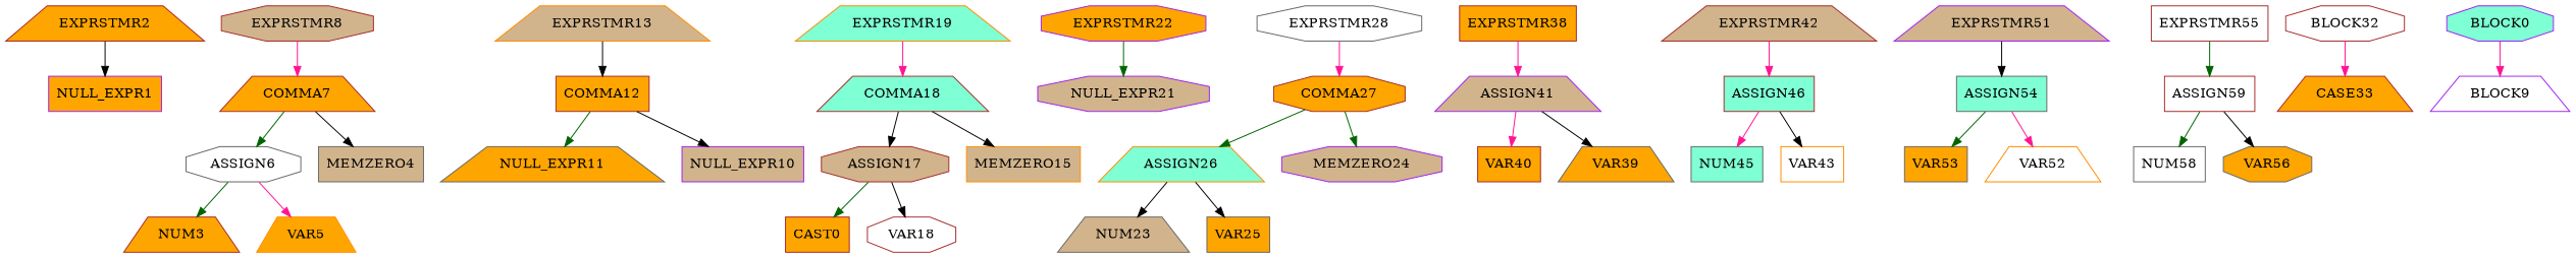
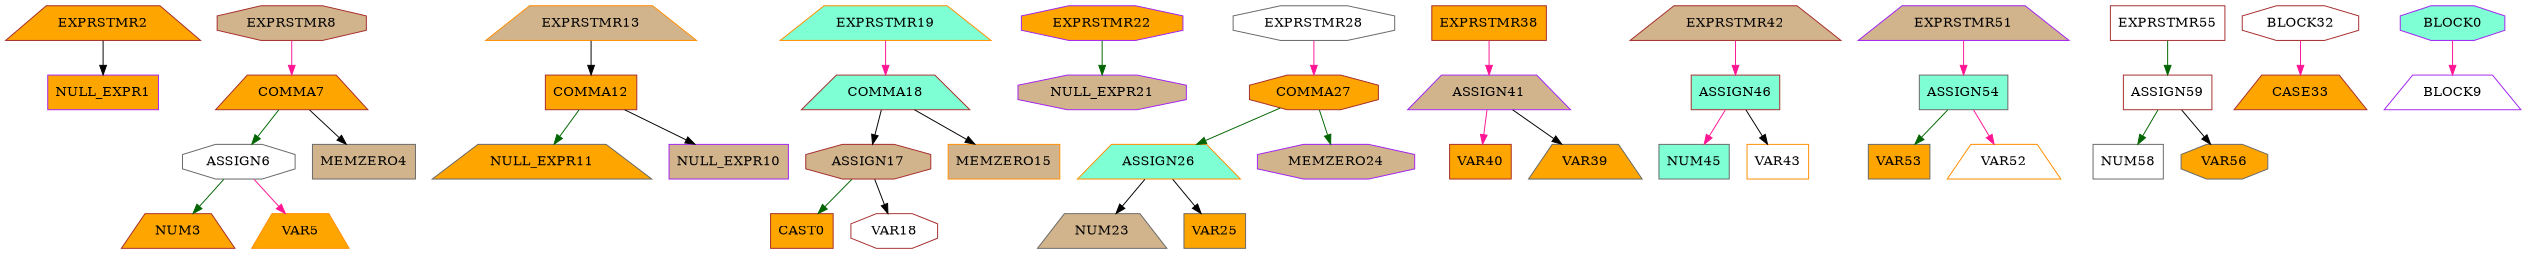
  digraph {
    node [color=brown fillcolor=orange shape=box style=filled]
    edge [color=black]
    NULL_EXPR1 [color=purple]
    EXPRSTMR2 [shape=trapezium]
    ASSIGN6 [color=gray40 fillcolor=white shape=octagon]
    NUM3 [shape=trapezium]
    VAR5 [color=darkorange shape=trapezium]
    COMMA7 [shape=trapezium]
    MEMZERO4 [color=gray40 fillcolor=tan]
    EXPRSTMR8 [fillcolor=tan shape=octagon]
    COMMA12
    NULL_EXPR11 [color=gray40 shape=trapezium]
    NULL_EXPR10 [color=purple fillcolor=tan]
    EXPRSTMR13 [color=darkorange fillcolor=tan shape=trapezium]
    ASSIGN17 [fillcolor=tan shape=octagon]
    CAST0
    n15 [fillcolor=white label=VAR18 shape=octagon]
    COMMA18 [fillcolor=aquamarine shape=trapezium]
    MEMZERO15 [color=darkorange fillcolor=tan]
    EXPRSTMR19 [color=darkorange fillcolor=aquamarine shape=trapezium]
    EXPRSTMR22 [color=purple shape=octagon]
    NULL_EXPR21 [color=purple fillcolor=tan shape=octagon]
    ASSIGN26 [color=darkorange fillcolor=aquamarine shape=trapezium]
    NUM23 [color=gray40 fillcolor=tan shape=trapezium]
    VAR25 [color=gray40]
    COMMA27 [shape=octagon]
    MEMZERO24 [color=purple fillcolor=tan shape=octagon]
    EXPRSTMR28 [color=gray40 fillcolor=white shape=octagon]
    ASSIGN41 [color=purple fillcolor=tan shape=trapezium]
    VAR40
    VAR39 [color=gray40 shape=trapezium]
    EXPRSTMR38
    ASSIGN46 [fillcolor=aquamarine]
    NUM45 [color=gray40 fillcolor=aquamarine]
    VAR43 [color=darkorange fillcolor=white]
    EXPRSTMR42 [fillcolor=tan shape=trapezium]
    ASSIGN54 [color=gray40 fillcolor=aquamarine]
    VAR53 [color=gray40]
    VAR52 [color=darkorange fillcolor=white shape=trapezium]
    EXPRSTMR51 [color=purple fillcolor=tan shape=trapezium]
    ASSIGN59 [fillcolor=white]
    NUM58 [color=gray40 fillcolor=white]
    VAR56 [color=gray40 shape=octagon]
    EXPRSTMR55 [fillcolor=white]
    BLOCK32 [fillcolor=white shape=octagon]
    CASE33 [shape=trapezium]
    BLOCK0 [color=purple fillcolor=aquamarine shape=octagon]
    BLOCK9 [color=purple fillcolor=white shape=trapezium]
    EXPRSTMR2 -> NULL_EXPR1
    ASSIGN6 -> NUM3 [color=darkgreen]
    ASSIGN6 -> VAR5 [color=deeppink]
    COMMA7 -> ASSIGN6 [color=darkgreen]
    COMMA7 -> MEMZERO4
    EXPRSTMR8 -> COMMA7 [color=deeppink]
    COMMA12 -> NULL_EXPR11 [color=darkgreen]
    COMMA12 -> NULL_EXPR10
    EXPRSTMR13 -> COMMA12
    ASSIGN17 -> CAST0 [color=darkgreen]
    ASSIGN17 -> n15
    COMMA18 -> ASSIGN17
    COMMA18 -> MEMZERO15
    EXPRSTMR19 -> COMMA18 [color=deeppink]
    EXPRSTMR22 -> NULL_EXPR21 [color=darkgreen]
    ASSIGN26 -> NUM23
    ASSIGN26 -> VAR25
    COMMA27 -> ASSIGN26 [color=darkgreen]
    COMMA27 -> MEMZERO24 [color=darkgreen]
    EXPRSTMR28 -> COMMA27 [color=deeppink]
    ASSIGN41 -> VAR40 [color=deeppink]
    ASSIGN41 -> VAR39
    EXPRSTMR38 -> ASSIGN41 [color=deeppink]
    ASSIGN46 -> NUM45 [color=deeppink]
    ASSIGN46 -> VAR43
    EXPRSTMR42 -> ASSIGN46 [color=deeppink]
    ASSIGN54 -> VAR53 [color=darkgreen]
    ASSIGN54 -> VAR52 [color=deeppink]
-   EXPRSTMR51 -> ASSIGN54
+   EXPRSTMR51 -> ASSIGN54 [color=deeppink]
    ASSIGN59 -> NUM58 [color=darkgreen]
    ASSIGN59 -> VAR56
    EXPRSTMR55 -> ASSIGN59 [color=darkgreen]
    BLOCK32 -> CASE33 [color=deeppink]
    BLOCK0 -> BLOCK9 [color=deeppink]
  }
